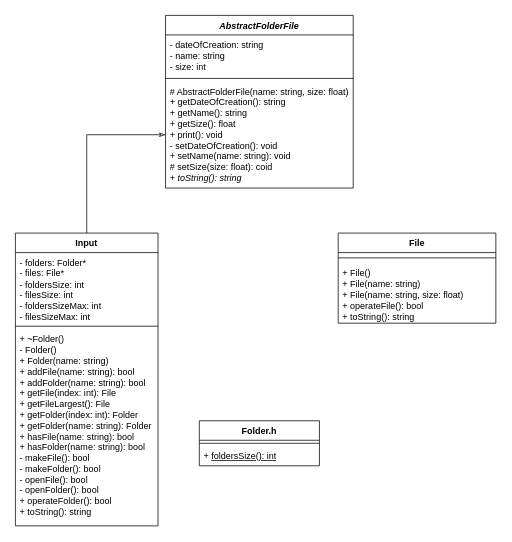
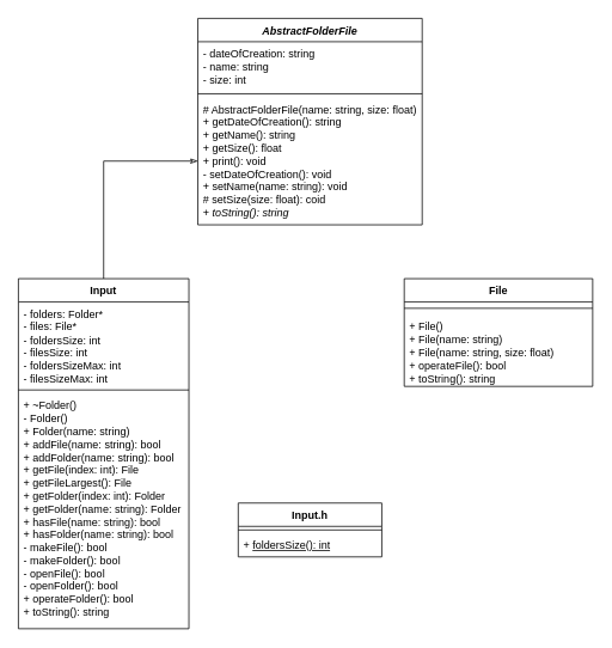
  <mxCell id="0" />
  <mxCell id="1" parent="0" />
  <mxCell id="2" value="&lt;i&gt;AbstractFolderFile&lt;/i&gt;" style="swimlane;fontStyle=1;align=center;verticalAlign=top;childLayout=stackLayout;horizontal=1;startSize=26;horizontalStack=0;resizeParent=1;resizeParentMax=0;resizeLast=0;collapsible=1;marginBottom=0;whiteSpace=wrap;html=1;" vertex="1" parent="1"><mxGeometry x="220" y="20" width="250" height="230" as="geometry" /></mxCell>
  <mxCell id="3" value="- dateOfCreation: string&lt;br&gt;- name: string&lt;br&gt;- size: int" style="text;strokeColor=none;fillColor=none;align=left;verticalAlign=top;spacingLeft=4;spacingRight=4;overflow=hidden;rotatable=0;points=[[0,0.5],[1,0.5]];portConstraint=eastwest;whiteSpace=wrap;html=1;" vertex="1" parent="2"><mxGeometry y="26" width="250" height="54" as="geometry" /></mxCell>
  <mxCell id="4" value="" style="line;strokeWidth=1;fillColor=none;align=left;verticalAlign=middle;spacingTop=-1;spacingLeft=3;spacingRight=3;rotatable=0;labelPosition=right;points=[];portConstraint=eastwest;strokeColor=inherit;" vertex="1" parent="2"><mxGeometry y="80" width="250" height="8" as="geometry" /></mxCell>
  <mxCell id="5" value="# AbstractFolderFile(name: string, size: float)&lt;br&gt;+ getDateOfCreation(): string&lt;br&gt;+ getName(): string&lt;br&gt;+ getSize(): float&lt;br&gt;+ print(): void&lt;br&gt;- setDateOfCreation(): void&lt;br&gt;+ setName(name: string): void&lt;br&gt;# setSize(size: float): coid&lt;br&gt;+ &lt;i&gt;toString(): string&lt;/i&gt;" style="text;strokeColor=none;fillColor=none;align=left;verticalAlign=top;spacingLeft=4;spacingRight=4;overflow=hidden;rotatable=0;points=[[0,0.5],[1,0.5]];portConstraint=eastwest;whiteSpace=wrap;html=1;" vertex="1" parent="2"><mxGeometry y="88" width="250" height="142" as="geometry" /></mxCell>
  <mxCell id="6" style="edgeStyle=orthogonalEdgeStyle;rounded=0;orthogonalLoop=1;jettySize=auto;html=1;exitX=0.5;exitY=0;exitDx=0;exitDy=0;entryX=0;entryY=0.5;entryDx=0;entryDy=0;endArrow=classicThin;endFill=0;" edge="1" parent="1" source="7" target="5"><mxGeometry relative="1" as="geometry" /></mxCell>
  <mxCell id="7" value="Input" style="swimlane;fontStyle=1;align=center;verticalAlign=top;childLayout=stackLayout;horizontal=1;startSize=26;horizontalStack=0;resizeParent=1;resizeParentMax=0;resizeLast=0;collapsible=1;marginBottom=0;whiteSpace=wrap;html=1;" vertex="1" parent="1"><mxGeometry x="20" y="310" width="190" height="390" as="geometry" /></mxCell>
  <mxCell id="8" value="- folders: Folder*&lt;br&gt;- files: File*&lt;br&gt;- foldersSize: int&lt;br&gt;- filesSize: int&lt;br&gt;- foldersSizeMax: int&lt;br&gt;- filesSizeMax: int" style="text;strokeColor=none;fillColor=none;align=left;verticalAlign=top;spacingLeft=4;spacingRight=4;overflow=hidden;rotatable=0;points=[[0,0.5],[1,0.5]];portConstraint=eastwest;whiteSpace=wrap;html=1;" vertex="1" parent="7"><mxGeometry y="26" width="190" height="94" as="geometry" /></mxCell>
  <mxCell id="9" value="" style="line;strokeWidth=1;fillColor=none;align=left;verticalAlign=middle;spacingTop=-1;spacingLeft=3;spacingRight=3;rotatable=0;labelPosition=right;points=[];portConstraint=eastwest;strokeColor=inherit;" vertex="1" parent="7"><mxGeometry y="120" width="190" height="8" as="geometry" /></mxCell>
  <mxCell id="10" value="+ ~Folder()&lt;br&gt;- Folder()&lt;br&gt;+ Folder(name: string)&lt;br&gt;+ addFile(name: string): bool&lt;br&gt;+ addFolder(name: string): bool&lt;br&gt;+ getFile(index: int): File&lt;br&gt;+ getFileLargest(): File&lt;br&gt;+ getFolder(index: int): Folder&lt;br&gt;+ getFolder(name: string): Folder&lt;br&gt;+ hasFile(name: string): bool&lt;br&gt;+ hasFolder(name: string): bool&lt;br&gt;- makeFile(): bool&lt;br&gt;- makeFolder(): bool&lt;br&gt;- openFile(): bool&lt;br&gt;- openFolder(): bool&lt;br&gt;+ operateFolder(): bool&lt;br&gt;+ toString(): string" style="text;strokeColor=none;fillColor=none;align=left;verticalAlign=top;spacingLeft=4;spacingRight=4;overflow=hidden;rotatable=0;points=[[0,0.5],[1,0.5]];portConstraint=eastwest;whiteSpace=wrap;html=1;" vertex="1" parent="7"><mxGeometry y="128" width="190" height="262" as="geometry" /></mxCell>
  <mxCell id="11" value="File" style="swimlane;fontStyle=1;align=center;verticalAlign=top;childLayout=stackLayout;horizontal=1;startSize=26;horizontalStack=0;resizeParent=1;resizeParentMax=0;resizeLast=0;collapsible=1;marginBottom=0;whiteSpace=wrap;html=1;" vertex="1" parent="1"><mxGeometry x="450" y="310" width="210" height="120" as="geometry" /></mxCell>
  <mxCell id="12" value="" style="line;strokeWidth=1;fillColor=none;align=left;verticalAlign=middle;spacingTop=-1;spacingLeft=3;spacingRight=3;rotatable=0;labelPosition=right;points=[];portConstraint=eastwest;strokeColor=inherit;" vertex="1" parent="11"><mxGeometry y="26" width="210" height="14" as="geometry" /></mxCell>
  <mxCell id="13" value="+ File()&lt;br&gt;+ File(name: string)&lt;br&gt;+ File(name: string, size: float)&lt;br&gt;+ operateFile(): bool&lt;br&gt;+ toString(): string" style="text;strokeColor=none;fillColor=none;align=left;verticalAlign=top;spacingLeft=4;spacingRight=4;overflow=hidden;rotatable=0;points=[[0,0.5],[1,0.5]];portConstraint=eastwest;whiteSpace=wrap;html=1;" vertex="1" parent="11"><mxGeometry y="40" width="210" height="80" as="geometry" /></mxCell>
- <mxCell id="14" value="Folder.h" style="swimlane;fontStyle=1;align=center;verticalAlign=top;childLayout=stackLayout;horizontal=1;startSize=26;horizontalStack=0;resizeParent=1;resizeParentMax=0;resizeLast=0;collapsible=1;marginBottom=0;whiteSpace=wrap;html=1;" vertex="1" parent="1"><mxGeometry x="265" y="560" width="160" height="60" as="geometry" /></mxCell>
+ <mxCell id="14" value="Input.h" style="swimlane;fontStyle=1;align=center;verticalAlign=top;childLayout=stackLayout;horizontal=1;startSize=26;horizontalStack=0;resizeParent=1;resizeParentMax=0;resizeLast=0;collapsible=1;marginBottom=0;whiteSpace=wrap;html=1;" vertex="1" parent="1"><mxGeometry x="265" y="560" width="160" height="60" as="geometry" /></mxCell>
  <mxCell id="15" value="" style="line;strokeWidth=1;fillColor=none;align=left;verticalAlign=middle;spacingTop=-1;spacingLeft=3;spacingRight=3;rotatable=0;labelPosition=right;points=[];portConstraint=eastwest;strokeColor=inherit;" vertex="1" parent="14"><mxGeometry y="26" width="160" height="8" as="geometry" /></mxCell>
  <mxCell id="16" value="+ &lt;u&gt;foldersSize(): int&lt;/u&gt;" style="text;strokeColor=none;fillColor=none;align=left;verticalAlign=top;spacingLeft=4;spacingRight=4;overflow=hidden;rotatable=0;points=[[0,0.5],[1,0.5]];portConstraint=eastwest;whiteSpace=wrap;html=1;" vertex="1" parent="14"><mxGeometry y="34" width="160" height="26" as="geometry" /></mxCell>
